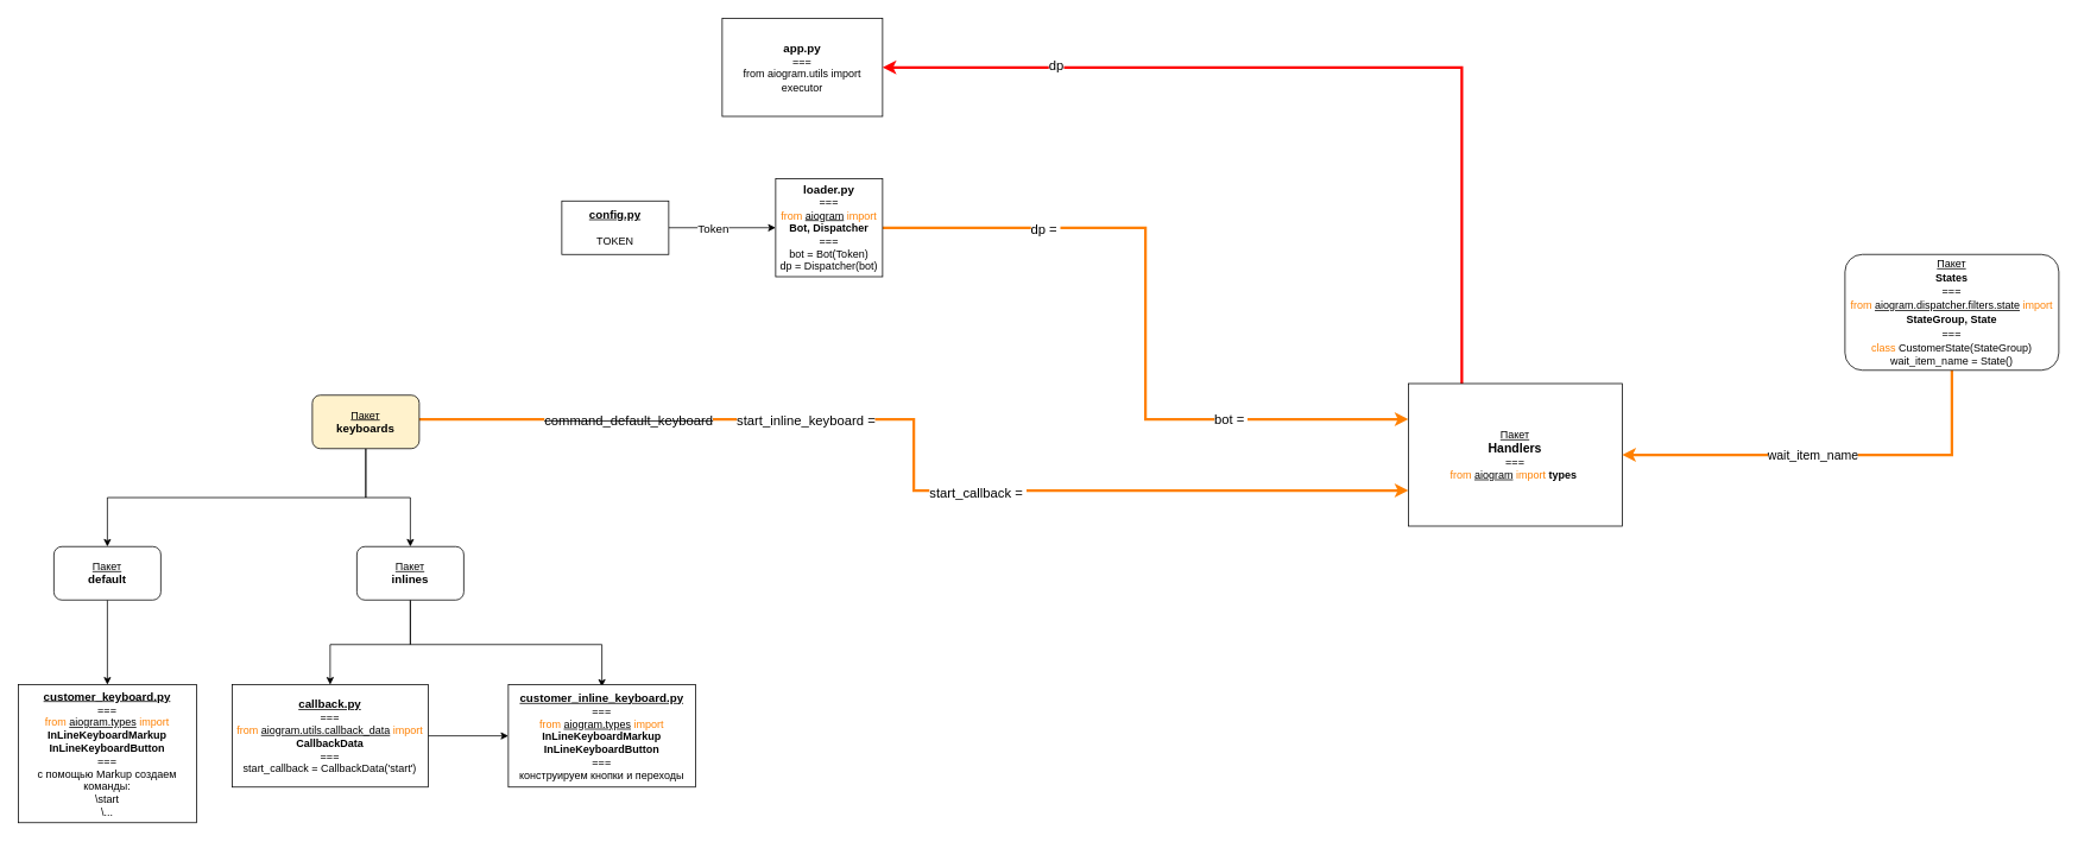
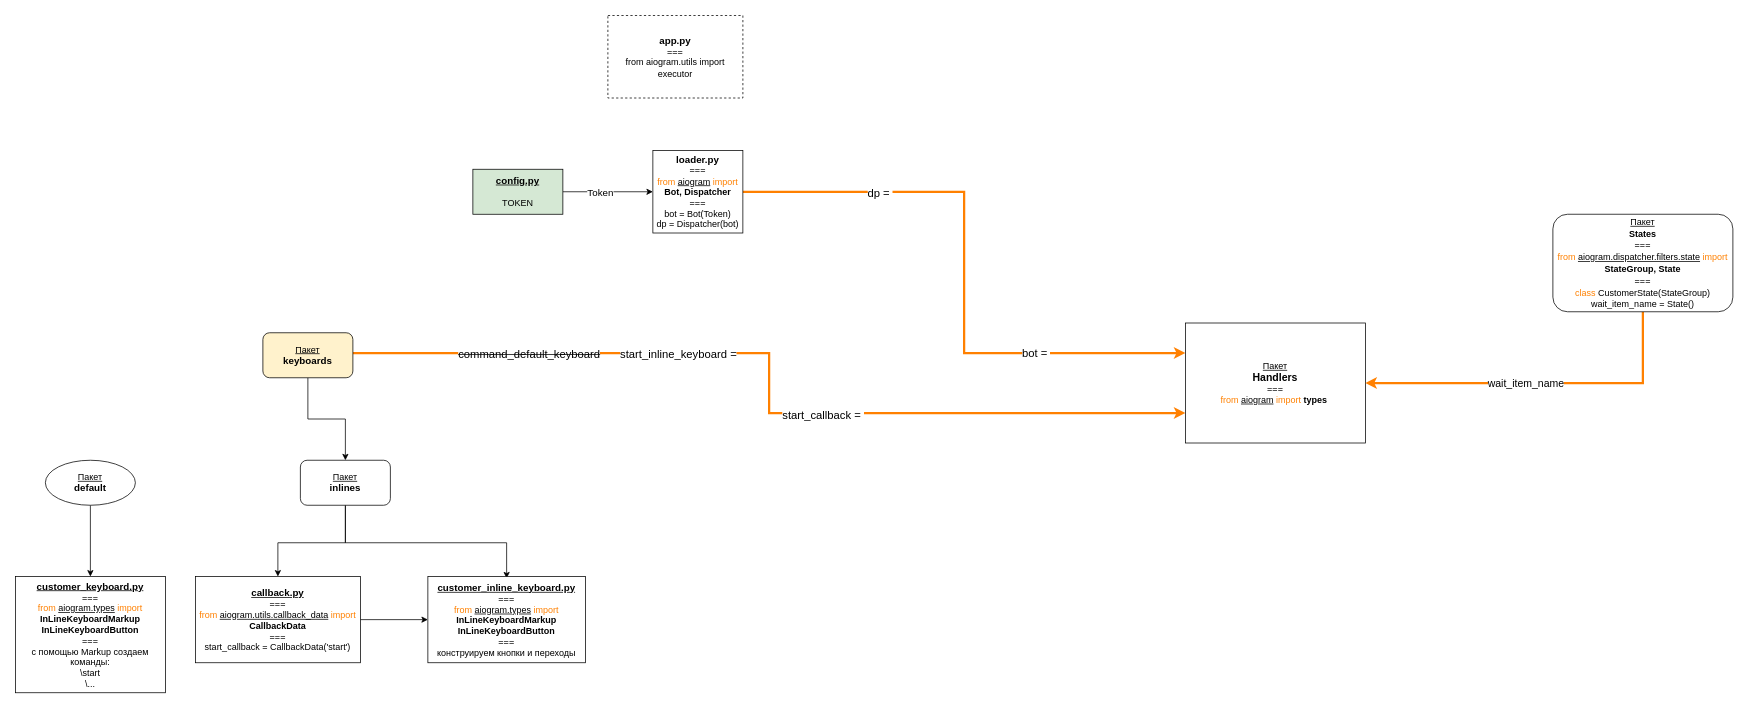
  <mxCell id="0" />
  <mxCell id="1" parent="0" />
- <mxCell id="2" value="" style="edgeStyle=orthogonalEdgeStyle;rounded=0;orthogonalLoop=1;jettySize=auto;html=1;exitX=0.5;exitY=1;exitDx=0;exitDy=0;entryX=0.5;entryY=0;entryDx=0;entryDy=0;" edge="1" parent="1" source="12" target="15"><mxGeometry relative="1" as="geometry"><mxPoint x="320" y="503" as="sourcePoint" /><mxPoint x="80" y="643" as="targetPoint" /></mxGeometry></mxCell>
  <mxCell id="3" style="edgeStyle=orthogonalEdgeStyle;rounded=0;orthogonalLoop=1;jettySize=auto;html=1;entryX=0.5;entryY=0;entryDx=0;entryDy=0;exitX=0.5;exitY=1;exitDx=0;exitDy=0;" edge="1" parent="1" source="12" target="16"><mxGeometry relative="1" as="geometry"><mxPoint x="380" y="533" as="sourcePoint" /><mxPoint x="460" y="613" as="targetPoint" /></mxGeometry></mxCell>
  <mxCell id="4" style="edgeStyle=orthogonalEdgeStyle;rounded=0;orthogonalLoop=1;jettySize=auto;html=1;entryX=0.5;entryY=0;entryDx=0;entryDy=0;exitX=0.5;exitY=1;exitDx=0;exitDy=0;" edge="1" parent="1" source="16" target="7"><mxGeometry relative="1" as="geometry"><mxPoint x="460" y="673" as="sourcePoint" /><Array as="points"><mxPoint x="460" y="723" /><mxPoint x="370" y="723" /></Array></mxGeometry></mxCell>
  <mxCell id="5" style="edgeStyle=orthogonalEdgeStyle;rounded=0;orthogonalLoop=1;jettySize=auto;html=1;entryX=0.5;entryY=0;entryDx=0;entryDy=0;" edge="1" parent="1"><mxGeometry relative="1" as="geometry"><mxPoint x="460" y="673" as="sourcePoint" /><mxPoint x="675" y="770.5" as="targetPoint" /><Array as="points"><mxPoint x="460" y="723" /><mxPoint x="675" y="723" /></Array></mxGeometry></mxCell>
  <mxCell id="6" style="edgeStyle=orthogonalEdgeStyle;rounded=0;orthogonalLoop=1;jettySize=auto;html=1;entryX=0;entryY=0.5;entryDx=0;entryDy=0;" edge="1" parent="1" source="7" target="13"><mxGeometry relative="1" as="geometry" /></mxCell>
  <mxCell id="7" value="&lt;u&gt;&lt;b&gt;&lt;font style=&quot;font-size: 13px;&quot;&gt;callback.py&lt;/font&gt;&lt;/b&gt;&lt;/u&gt;&lt;br&gt;===&lt;br&gt;&lt;font color=&quot;#ff8000&quot;&gt;from&lt;/font&gt; &lt;u&gt;aiogram.utils.callback_data&lt;/u&gt; &lt;font color=&quot;#ff8000&quot;&gt;import&lt;/font&gt;&lt;br&gt;&lt;b&gt;CallbackData&lt;/b&gt;&lt;br&gt;===&lt;br&gt;start_callback = CallbackData('start')" style="rounded=0;whiteSpace=wrap;html=1;" vertex="1" parent="1"><mxGeometry x="260" y="768" width="220" height="115" as="geometry" /></mxCell>
  <mxCell id="8" style="edgeStyle=orthogonalEdgeStyle;rounded=0;orthogonalLoop=1;jettySize=auto;html=1;entryX=0;entryY=0.75;entryDx=0;entryDy=0;fontSize=15;fontColor=#000000;strokeColor=#FF8000;strokeWidth=3;" edge="1" parent="1" target="28"><mxGeometry relative="1" as="geometry"><mxPoint x="470" y="470" as="sourcePoint" /><mxPoint x="1580" y="472" as="targetPoint" /><Array as="points"><mxPoint x="1025" y="470" /><mxPoint x="1025" y="550" /></Array></mxGeometry></mxCell>
  <mxCell id="9" value="&lt;strike&gt;command_default_keyboard&lt;/strike&gt;" style="edgeLabel;html=1;align=center;verticalAlign=middle;resizable=0;points=[];fontSize=15;fontColor=#000000;" vertex="1" connectable="0" parent="8"><mxGeometry x="-0.081" y="2" relative="1" as="geometry"><mxPoint x="-313" y="2" as="offset" /></mxGeometry></mxCell>
  <mxCell id="10" value="start_inline_keyboard =" style="edgeLabel;html=1;align=center;verticalAlign=middle;resizable=0;points=[];fontSize=15;fontColor=#000000;" vertex="1" connectable="0" parent="8"><mxGeometry x="0.311" y="1" relative="1" as="geometry"><mxPoint x="-267" y="-79" as="offset" /></mxGeometry></mxCell>
  <mxCell id="11" value="start_callback =&amp;nbsp;" style="edgeLabel;html=1;align=center;verticalAlign=middle;resizable=0;points=[];fontSize=15;fontColor=#000000;" vertex="1" connectable="0" parent="8"><mxGeometry x="0.663" y="-1" relative="1" as="geometry"><mxPoint x="-283" y="1" as="offset" /></mxGeometry></mxCell>
  <mxCell id="12" value="&lt;u&gt;Пакет&lt;/u&gt;&lt;br&gt;&lt;b&gt;&lt;font style=&quot;font-size: 13px;&quot;&gt;keyboards&lt;/font&gt;&lt;/b&gt;" style="rounded=1;whiteSpace=wrap;html=1;fillColor=#fff2cc;" vertex="1" parent="1"><mxGeometry x="350" y="443" width="120" height="60" as="geometry" /></mxCell>
  <mxCell id="13" value="&lt;b&gt;&lt;u&gt;&lt;font style=&quot;font-size: 13px;&quot;&gt;customer_inline_keyboard.py&lt;/font&gt;&lt;/u&gt;&lt;br&gt;&lt;/b&gt;===&lt;br&gt;&lt;font color=&quot;#ff8000&quot;&gt;from&lt;/font&gt; &lt;u&gt;aiogram.types&lt;/u&gt; &lt;font color=&quot;#ff8000&quot;&gt;import&lt;/font&gt;&lt;br&gt;&lt;b&gt;InLineKeyboardMarkup&lt;br&gt;InLineKeyboardButton&lt;/b&gt;&lt;br&gt;===&lt;br&gt;конструируем кнопки и переходы" style="rounded=0;whiteSpace=wrap;html=1;" vertex="1" parent="1"><mxGeometry x="570" y="768" width="210" height="115" as="geometry" /></mxCell>
  <mxCell id="14" style="edgeStyle=orthogonalEdgeStyle;rounded=0;orthogonalLoop=1;jettySize=auto;html=1;entryX=0.5;entryY=0;entryDx=0;entryDy=0;" edge="1" parent="1" source="15" target="17"><mxGeometry relative="1" as="geometry" /></mxCell>
- <mxCell id="15" value="&lt;u&gt;Пакет&lt;/u&gt;&lt;br&gt;&lt;b&gt;&lt;font style=&quot;font-size: 13px;&quot;&gt;default&lt;/font&gt;&lt;/b&gt;" style="rounded=1;whiteSpace=wrap;html=1;" vertex="1" parent="1"><mxGeometry x="60" y="613" width="120" height="60" as="geometry" /></mxCell>
+ <mxCell id="15" value="&lt;u&gt;Пакет&lt;/u&gt;&lt;br&gt;&lt;b&gt;&lt;font style=&quot;font-size: 13px;&quot;&gt;default&lt;/font&gt;&lt;/b&gt;" style="ellipse;whiteSpace=wrap;html=1;" vertex="1" parent="1"><mxGeometry x="60" y="613" width="120" height="60" as="geometry" /></mxCell>
  <mxCell id="16" value="&lt;u&gt;Пакет&lt;/u&gt;&lt;br&gt;&lt;b&gt;&lt;font style=&quot;font-size: 13px;&quot;&gt;inlines&lt;/font&gt;&lt;/b&gt;" style="rounded=1;whiteSpace=wrap;html=1;" vertex="1" parent="1"><mxGeometry x="400" y="613" width="120" height="60" as="geometry" /></mxCell>
  <mxCell id="17" value="&lt;u&gt;&lt;b&gt;&lt;font style=&quot;font-size: 13px;&quot;&gt;customer_keyboard.py&lt;/font&gt;&lt;/b&gt;&lt;/u&gt;&lt;br&gt;===&lt;br&gt;&lt;font color=&quot;#ff8000&quot;&gt;from&lt;/font&gt; &lt;u&gt;aiogram.types&lt;/u&gt; &lt;font color=&quot;#ff8000&quot;&gt;import&lt;/font&gt;&lt;br&gt;&lt;b&gt;InLineKeyboardMarkup&lt;br&gt;InLineKeyboardButton&lt;/b&gt;&lt;br&gt;===&lt;br&gt;с помощью Markup создаем команды:&lt;br&gt;\start&lt;br&gt;\..." style="rounded=0;whiteSpace=wrap;html=1;" vertex="1" parent="1"><mxGeometry x="20" y="768" width="200" height="155" as="geometry" /></mxCell>
- <mxCell id="18" value="&lt;b style=&quot;font-size: 13px;&quot;&gt;app.py&lt;br&gt;&lt;/b&gt;===&lt;br&gt;from aiogram.utils import&lt;br&gt;executor" style="rounded=0;whiteSpace=wrap;html=1;" vertex="1" parent="1"><mxGeometry x="810" y="20" width="180" height="110" as="geometry" /></mxCell>
+ <mxCell id="18" value="&lt;b style=&quot;font-size: 13px;&quot;&gt;app.py&lt;br&gt;&lt;/b&gt;===&lt;br&gt;from aiogram.utils import&lt;br&gt;executor" style="rounded=0;whiteSpace=wrap;html=1;dashed=1;" vertex="1" parent="1"><mxGeometry x="810" y="20" width="180" height="110" as="geometry" /></mxCell>
  <mxCell id="19" style="edgeStyle=orthogonalEdgeStyle;rounded=0;orthogonalLoop=1;jettySize=auto;html=1;" edge="1" parent="1" source="21" target="25"><mxGeometry relative="1" as="geometry" /></mxCell>
  <mxCell id="20" value="&lt;font color=&quot;#000000&quot; style=&quot;font-size: 13px;&quot;&gt;Token&lt;/font&gt;" style="edgeLabel;html=1;align=center;verticalAlign=middle;resizable=0;points=[];fontSize=14;fontColor=#FF8000;" vertex="1" connectable="0" parent="19"><mxGeometry x="-0.192" y="1" relative="1" as="geometry"><mxPoint x="1" y="1" as="offset" /></mxGeometry></mxCell>
- <mxCell id="21" value="&lt;b style=&quot;font-size: 13px;&quot;&gt;&lt;u&gt;config.py&lt;/u&gt;&lt;br&gt;&lt;/b&gt;&lt;br&gt;TOKEN" style="rounded=0;whiteSpace=wrap;html=1;" vertex="1" parent="1"><mxGeometry x="630" y="225" width="120" height="60" as="geometry" /></mxCell>
+ <mxCell id="21" value="&lt;b style=&quot;font-size: 13px;&quot;&gt;&lt;u&gt;config.py&lt;/u&gt;&lt;br&gt;&lt;/b&gt;&lt;br&gt;TOKEN" style="rounded=0;whiteSpace=wrap;html=1;fillColor=#d5e8d4;" vertex="1" parent="1"><mxGeometry x="630" y="225" width="120" height="60" as="geometry" /></mxCell>
  <mxCell id="22" style="edgeStyle=orthogonalEdgeStyle;rounded=0;orthogonalLoop=1;jettySize=auto;html=1;entryX=0;entryY=0.25;entryDx=0;entryDy=0;fontSize=15;fontColor=#000000;strokeColor=#FF8000;strokeWidth=3;" edge="1" parent="1" source="25" target="28"><mxGeometry relative="1" as="geometry"><Array as="points"><mxPoint x="1285" y="255" /><mxPoint x="1285" y="470" /></Array></mxGeometry></mxCell>
  <mxCell id="23" value="dp =&amp;nbsp;" style="edgeLabel;html=1;align=center;verticalAlign=middle;resizable=0;points=[];fontSize=15;fontColor=#000000;" vertex="1" connectable="0" parent="22"><mxGeometry x="-0.547" y="1" relative="1" as="geometry"><mxPoint y="1" as="offset" /></mxGeometry></mxCell>
  <mxCell id="24" value="bot =&amp;nbsp;" style="edgeLabel;html=1;align=center;verticalAlign=middle;resizable=0;points=[];fontSize=15;fontColor=#000000;" vertex="1" connectable="0" parent="22"><mxGeometry x="0.502" y="2" relative="1" as="geometry"><mxPoint y="1" as="offset" /></mxGeometry></mxCell>
  <mxCell id="25" value="&lt;font style=&quot;font-size: 13px;&quot;&gt;&lt;b&gt;loader.py&lt;br&gt;&lt;/b&gt;&lt;/font&gt;===&lt;br&gt;&lt;font color=&quot;#ff8000&quot;&gt;from&lt;/font&gt;&amp;nbsp;&lt;u&gt;aiogram&lt;/u&gt;&amp;nbsp;&lt;font color=&quot;#ff8000&quot;&gt;import&lt;br&gt;&lt;/font&gt;&lt;b&gt;Bot, Dispatcher&lt;/b&gt;&lt;br&gt;===&lt;br&gt;bot = Bot(Token)&lt;br&gt;dp = Dispatcher(bot)" style="rounded=0;whiteSpace=wrap;html=1;" vertex="1" parent="1"><mxGeometry x="870" y="200" width="120" height="110" as="geometry" /></mxCell>
- <mxCell id="26" style="edgeStyle=orthogonalEdgeStyle;rounded=0;orthogonalLoop=1;jettySize=auto;html=1;entryX=1;entryY=0.5;entryDx=0;entryDy=0;fontColor=#000000;strokeColor=#FF0000;strokeWidth=3;" edge="1" parent="1" source="28" target="18"><mxGeometry relative="1" as="geometry"><Array as="points"><mxPoint x="1640" y="75" /></Array></mxGeometry></mxCell>
- <mxCell id="27" value="&lt;font style=&quot;font-size: 15px;&quot;&gt;dp&lt;/font&gt;" style="edgeLabel;html=1;align=center;verticalAlign=middle;resizable=0;points=[];" vertex="1" connectable="0" parent="26"><mxGeometry x="0.613" y="-3" relative="1" as="geometry"><mxPoint as="offset" /></mxGeometry></mxCell>
  <mxCell id="28" value="&lt;u&gt;Пакет&lt;/u&gt;&lt;br&gt;&lt;font style=&quot;font-size: 14px;&quot;&gt;&lt;b&gt;Handlers&lt;/b&gt;&lt;/font&gt;&lt;br&gt;===&lt;br&gt;&lt;font color=&quot;#ff8000&quot;&gt;from&lt;/font&gt; &lt;u&gt;aiogram&lt;/u&gt; &lt;font color=&quot;#ff8000&quot;&gt;import&lt;/font&gt; &lt;b&gt;types&lt;/b&gt;&amp;nbsp;" style="whiteSpace=wrap;html=1;rounded=0;" vertex="1" parent="1"><mxGeometry x="1580" y="430" width="240" height="160" as="geometry" /></mxCell>
  <mxCell id="29" style="edgeStyle=orthogonalEdgeStyle;rounded=0;orthogonalLoop=1;jettySize=auto;html=1;entryX=1;entryY=0.5;entryDx=0;entryDy=0;fontSize=12;fontColor=#000000;strokeColor=#FF8000;strokeWidth=3;exitX=0.5;exitY=1;exitDx=0;exitDy=0;" edge="1" parent="1" source="31" target="28"><mxGeometry relative="1" as="geometry" /></mxCell>
  <mxCell id="30" value="&lt;font style=&quot;font-size: 14px;&quot;&gt;wait_item_name&lt;/font&gt;" style="edgeLabel;html=1;align=center;verticalAlign=middle;resizable=0;points=[];fontSize=12;fontColor=#000000;" vertex="1" connectable="0" parent="29"><mxGeometry x="0.082" relative="1" as="geometry"><mxPoint as="offset" /></mxGeometry></mxCell>
  <mxCell id="31" value="&lt;font style=&quot;font-size: 12px;&quot; color=&quot;#000000&quot;&gt;&lt;u style=&quot;font-size: 12px;&quot;&gt;Пакет&lt;/u&gt;&lt;br&gt;&lt;b style=&quot;&quot;&gt;&lt;font style=&quot;font-size: 12px;&quot;&gt;States&lt;br&gt;&lt;/font&gt;&lt;/b&gt;&lt;/font&gt;&lt;font style=&quot;font-size: 12px;&quot;&gt;&lt;font color=&quot;#000000&quot;&gt;===&lt;/font&gt;&lt;br&gt;from&lt;font color=&quot;#000000&quot;&gt; &lt;u&gt;aiogram.dispatcher.filters.state&lt;/u&gt; &lt;/font&gt;import&lt;br&gt;&lt;font color=&quot;#000000&quot;&gt;&lt;b&gt;StateGroup, State&lt;br&gt;&lt;/b&gt;===&lt;br&gt;&lt;/font&gt;class &lt;font color=&quot;#000000&quot;&gt;CustomerState(StateGroup)&lt;br&gt;wait_item_name = State()&lt;/font&gt;&lt;br&gt;&lt;/font&gt;" style="rounded=1;whiteSpace=wrap;html=1;fontSize=13;fontColor=#FF8000;" vertex="1" parent="1"><mxGeometry x="2070" y="285" width="240" height="130" as="geometry" /></mxCell>
